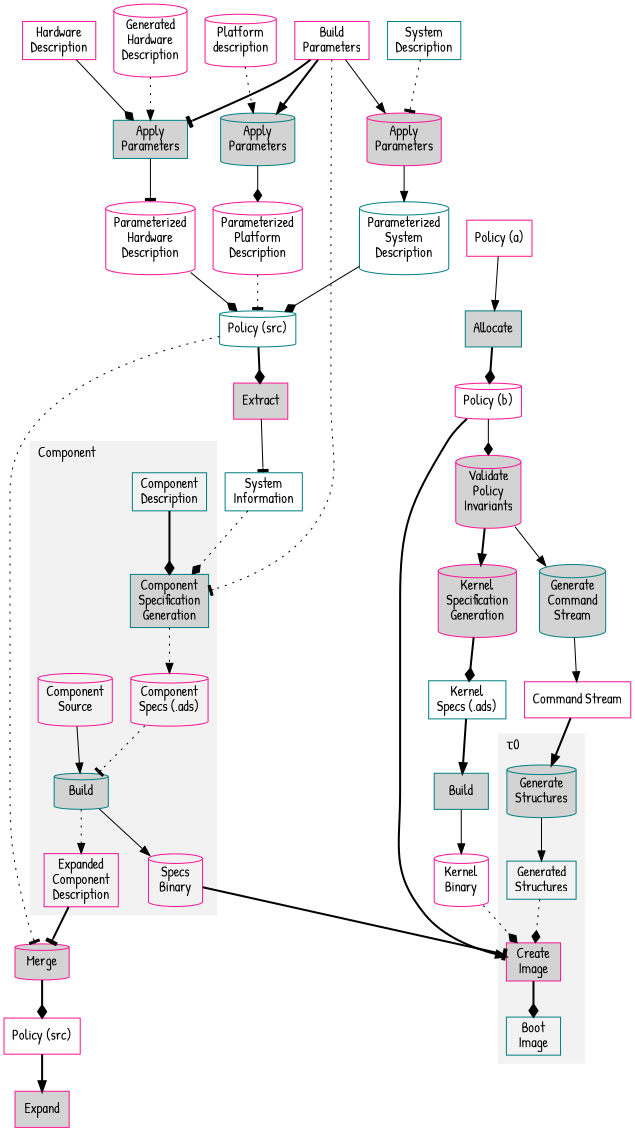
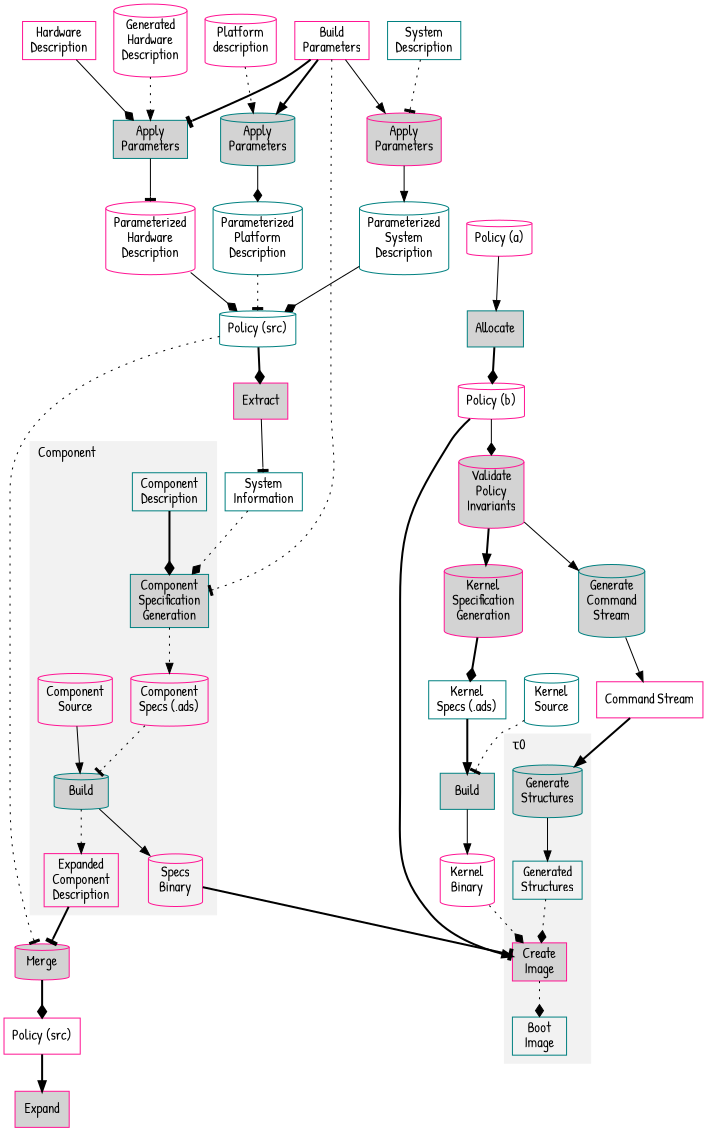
  digraph {
    fontname="Patrick Hand"
    node [color=deeppink fontname="Patrick Hand" shape=cylinder]
    edge [arrowhead=normal fontname="Patrick Hand" style=solid]
    n1 [label="Build\nParameters" shape=box]
    n2 [color=teal label="System\nDescription" shape=box]
    n3 [label="Generated\nHardware\nDescription"]
    n4 [label="Hardware\nDescription" shape=box]
    n5 [label="Platform\ndescription"]
+   n6 [color=teal label="Kernel\nSource"]
    n7 [color=teal label="Component\nDescription" shape=box]
    n8 [label="Component\nSource"]
    n9 [color=teal label="Parameterized\nSystem\nDescription"]
    n10 [label="Parameterized\nHardware\nDescription"]
-   n11 [label="Parameterized\nPlatform\nDescription"]
+   n11 [color=teal label="Parameterized\nPlatform\nDescription"]
    n12 [color=teal label="System\nInformation" shape=box]
    n13 [label="Expanded\nComponent\nDescription" shape=box]
    n14 [label="Specs\nBinary"]
    n15 [label="Kernel\nBinary"]
    n16 [color=teal label="Policy (src)"]
    n17 [label="Policy (src)" shape=box]
-   n18 [label="Policy (a)" shape=box]
+   n18 [label="Policy (a)"]
    n19 [label="Policy (b)"]
    n20 [label="Command Stream" shape=box]
    n21 [color=teal label="Generated\nStructures" shape=box]
    n22 [color=teal label="Kernel\nSpecs (.ads)" shape=box]
    n23 [label="Component\nSpecs (.ads)"]
    n24 [color=teal fillcolor=lightgray label="Apply\nParameters" style=filled]
    n25 [fillcolor=lightgray label="Apply\nParameters" style=filled]
    n26 [color=teal fillcolor=lightgray label="Apply\nParameters" shape=box style=filled]
    n27 [color=teal fillcolor=lightgray label=Build style=filled]
    n28 [fillcolor=lightgray label=Extract shape=box style=filled]
    n29 [fillcolor=lightgray label=Merge style=filled]
    n30 [fillcolor=lightgray label=Expand shape=box style=filled]
    n31 [color=teal fillcolor=lightgray label=Allocate shape=box style=filled]
    n32 [color=teal fillcolor=lightgray label="Generate\nStructures" style=filled]
    n33 [color=teal fillcolor=lightgray label="Generate\nCommand\nStream" style=filled]
    n34 [color=teal fillcolor=lightgray label=Build shape=box style=filled]
    n35 [color=teal fillcolor=lightgray label="Component\nSpecification\nGeneration" shape=box style=filled]
    n36 [fillcolor=lightgray label="Kernel\nSpecification\nGeneration" style=filled]
    n37 [fillcolor=lightgray label="Validate\nPolicy\nInvariants" style=filled]
    n38 [fillcolor=lightgray label="Create\nImage" shape=box style=filled]
    n39 [color=teal label="Boot\nImage" shape=box]
    subgraph sub_1 {
      n1
      n2
      n3
      n4
      n5
+     n6
      n7
      n8
    }
    subgraph sub_2 {
      n9
      n10
      n11
      n12
      n13
      n14
      n15
      n16
      n17
      n18
      n19
      n20
      n21
      n22
      n23
    }
    subgraph sub_3 {
      n24
      n25
      n26
      n27
      n28
      n29
      n30
      n31
      n32
      n33
      n34
      n35
      n36
      n37
      n38
    }
    subgraph cluster_4 {
      color=gray95
      label=Component
      labeljust=l
      style=filled
      n7
      n8
      n13
      n14
      n23
      n27
      n35
    }
    subgraph cluster_5 {
      color=gray95
      label="&tau;0"
      labeljust=l
      style=filled
      n21
      n32
      n38
      n39
    }
    n1 -> n24 [style=bold]
    n1 -> n25
    n1 -> n26 [arrowhead=tee style=bold]
    n1 -> n35 [arrowhead=tee style=dotted]
    n2 -> n25 [arrowhead=tee style=dotted]
    n3 -> n26 [style=dotted]
    n4 -> n26 [arrowhead=diamond]
    n5 -> n24 [style=dotted]
+   n6 -> n34 [arrowhead=tee style=dotted]
    n7 -> n35 [arrowhead=diamond style=bold]
    n8 -> n27
    n9 -> n16 [arrowhead=diamond]
    n10 -> n16 [arrowhead=diamond]
    n11 -> n16 [arrowhead=tee style=dotted]
    n12 -> n35 [arrowhead=diamond style=dotted]
    n13 -> n29 [arrowhead=tee style=bold]
    n14 -> n38 [arrowhead=tee style=bold]
    n15 -> n38 [arrowhead=diamond style=dotted]
    n16 -> n28 [arrowhead=diamond style=bold]
    n16 -> n29 [arrowhead=tee style=dotted]
    n17 -> n30 [style=bold]
    n18 -> n31
    n19 -> n37 [arrowhead=diamond]
    n19 -> n38 [style=bold]
    n20 -> n32 [style=bold]
    n21 -> n38 [arrowhead=diamond style=dotted]
    n22 -> n34 [style=bold]
    n23 -> n27 [arrowhead=tee style=dotted]
    n24 -> n11 [arrowhead=diamond]
    n25 -> n9
    n26 -> n10 [arrowhead=tee]
    n27 -> n13 [style=dotted]
    n27 -> n14
    n28 -> n12 [arrowhead=tee]
    n29 -> n17 [arrowhead=diamond style=bold]
    n31 -> n19 [arrowhead=diamond style=bold]
    n32 -> n21
    n33 -> n20
    n34 -> n15
    n35 -> n23 [style=dotted]
    n36 -> n22 [arrowhead=diamond style=bold]
    n37 -> n33
    n37 -> n36 [style=bold]
-   n38 -> n39 [arrowhead=diamond style=bold]
+   n38 -> n39 [arrowhead=diamond style=dotted]
  }
